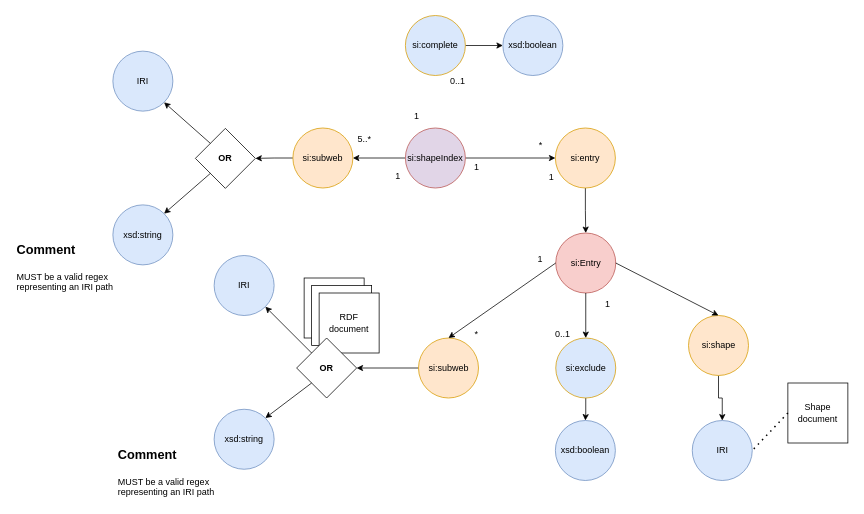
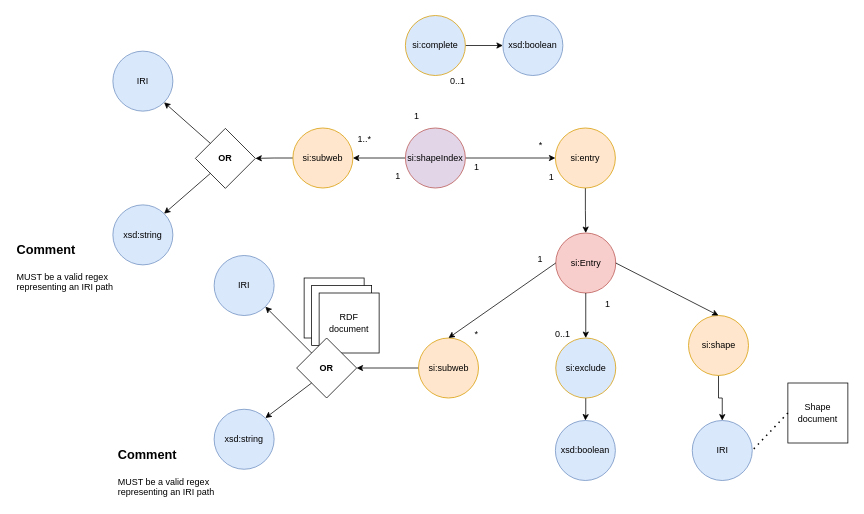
  <mxCell id="0" />
  <mxCell id="1" parent="0" />
  <mxCell id="2" style="edgeStyle=orthogonalEdgeStyle;rounded=0;orthogonalLoop=1;jettySize=auto;html=1;" parent="1" source="4" target="6" edge="1"><mxGeometry relative="1" as="geometry" /></mxCell>
  <mxCell id="3" style="edgeStyle=orthogonalEdgeStyle;rounded=0;orthogonalLoop=1;jettySize=auto;html=1;" parent="1" source="4" target="23" edge="1"><mxGeometry relative="1" as="geometry" /></mxCell>
  <mxCell id="4" value="si:shapeIndex" style="ellipse;whiteSpace=wrap;html=1;aspect=fixed;fillColor=#e1d5e7;strokeColor=#b85450;" parent="1" vertex="1"><mxGeometry x="540" y="170" width="80" height="80" as="geometry" /></mxCell>
  <mxCell id="5" style="edgeStyle=orthogonalEdgeStyle;rounded=0;orthogonalLoop=1;jettySize=auto;html=1;" edge="1" parent="1" source="6" target="38"><mxGeometry relative="1" as="geometry" /></mxCell>
  <mxCell id="6" value="si:entry" style="ellipse;whiteSpace=wrap;html=1;aspect=fixed;fillColor=#ffe6cc;strokeColor=#d79b00;" parent="1" vertex="1"><mxGeometry x="740" y="170" width="80" height="80" as="geometry" /></mxCell>
  <mxCell id="7" style="edgeStyle=orthogonalEdgeStyle;rounded=0;orthogonalLoop=1;jettySize=auto;html=1;entryX=1;entryY=0.5;entryDx=0;entryDy=0;" edge="1" parent="1" source="8" target="48"><mxGeometry relative="1" as="geometry" /></mxCell>
  <mxCell id="8" value="si:subweb" style="ellipse;whiteSpace=wrap;html=1;aspect=fixed;fillColor=#ffe6cc;strokeColor=#d79b00;flipH=1;" parent="1" vertex="1"><mxGeometry x="557.5" y="450" width="80" height="80" as="geometry" /></mxCell>
  <mxCell id="9" style="edgeStyle=orthogonalEdgeStyle;rounded=0;orthogonalLoop=1;jettySize=auto;html=1;" edge="1" parent="1" source="10" target="36"><mxGeometry relative="1" as="geometry" /></mxCell>
  <mxCell id="10" value="si:shape" style="ellipse;whiteSpace=wrap;html=1;aspect=fixed;fillColor=#ffe6cc;strokeColor=#d79b00;" parent="1" vertex="1"><mxGeometry x="917.5" y="420" width="80" height="80" as="geometry" /></mxCell>
  <mxCell id="11" value="1" style="text;html=1;align=center;verticalAlign=middle;resizable=0;points=[];autosize=1;strokeColor=none;fillColor=none;" parent="1" vertex="1"><mxGeometry x="620" y="208" width="30" height="30" as="geometry" /></mxCell>
  <mxCell id="12" value="*" style="text;html=1;align=center;verticalAlign=middle;resizable=0;points=[];autosize=1;strokeColor=none;fillColor=none;" parent="1" vertex="1"><mxGeometry x="705" y="178" width="30" height="30" as="geometry" /></mxCell>
  <mxCell id="13" value="Shape document" style="whiteSpace=wrap;html=1;aspect=fixed;" parent="1" vertex="1"><mxGeometry x="1050" y="510" width="80" height="80" as="geometry" /></mxCell>
  <mxCell id="14" value="RDF document" style="whiteSpace=wrap;html=1;aspect=fixed;" parent="1" vertex="1"><mxGeometry x="405" y="370" width="80" height="80" as="geometry" /></mxCell>
  <mxCell id="15" value="RDF document" style="whiteSpace=wrap;html=1;aspect=fixed;" parent="1" vertex="1"><mxGeometry x="415" y="380" width="80" height="80" as="geometry" /></mxCell>
  <mxCell id="16" value="RDF document" style="whiteSpace=wrap;html=1;aspect=fixed;" parent="1" vertex="1"><mxGeometry x="425" y="390" width="80" height="80" as="geometry" /></mxCell>
  <mxCell id="17" style="edgeStyle=orthogonalEdgeStyle;rounded=0;orthogonalLoop=1;jettySize=auto;html=1;" parent="1" source="18" target="26" edge="1"><mxGeometry relative="1" as="geometry" /></mxCell>
  <mxCell id="18" value="si:exclude" style="ellipse;whiteSpace=wrap;html=1;aspect=fixed;fillColor=#dae8fc;strokeColor=#d79b00;" parent="1" vertex="1"><mxGeometry x="740.5" y="450" width="80" height="80" as="geometry" /></mxCell>
  <mxCell id="19" style="edgeStyle=orthogonalEdgeStyle;rounded=0;orthogonalLoop=1;jettySize=auto;html=1;" parent="1" source="20" target="21" edge="1"><mxGeometry relative="1" as="geometry" /></mxCell>
  <mxCell id="20" value="si:complete" style="ellipse;whiteSpace=wrap;html=1;aspect=fixed;fillColor=#dae8fc;strokeColor=#d79b00;" parent="1" vertex="1"><mxGeometry x="540" y="20" width="80" height="80" as="geometry" /></mxCell>
  <mxCell id="21" value="xsd:boolean" style="ellipse;whiteSpace=wrap;html=1;aspect=fixed;fillColor=#dae8fc;strokeColor=#6c8ebf;" parent="1" vertex="1"><mxGeometry x="670" y="20" width="80" height="80" as="geometry" /></mxCell>
  <mxCell id="22" style="edgeStyle=orthogonalEdgeStyle;rounded=0;orthogonalLoop=1;jettySize=auto;html=1;" parent="1" source="23" target="29" edge="1"><mxGeometry relative="1" as="geometry" /></mxCell>
  <mxCell id="23" value="si:subweb" style="ellipse;whiteSpace=wrap;html=1;aspect=fixed;fillColor=#ffe6cc;strokeColor=#d79b00;" parent="1" vertex="1"><mxGeometry x="390" y="170" width="80" height="80" as="geometry" /></mxCell>
  <mxCell id="24" value="1" style="text;html=1;align=center;verticalAlign=middle;resizable=0;points=[];autosize=1;strokeColor=none;fillColor=none;" parent="1" vertex="1"><mxGeometry x="515" y="220" width="30" height="30" as="geometry" /></mxCell>
- <mxCell id="25" value="5..*" style="text;html=1;align=center;verticalAlign=middle;resizable=0;points=[];autosize=1;strokeColor=none;fillColor=none;" parent="1" vertex="1"><mxGeometry x="465" y="170" width="40" height="30" as="geometry" /></mxCell>
+ <mxCell id="25" value="1..*" style="text;html=1;align=center;verticalAlign=middle;resizable=0;points=[];autosize=1;strokeColor=none;fillColor=none;" parent="1" vertex="1"><mxGeometry x="465" y="170" width="40" height="30" as="geometry" /></mxCell>
  <mxCell id="26" value="xsd:boolean" style="ellipse;whiteSpace=wrap;html=1;aspect=fixed;fillColor=#dae8fc;strokeColor=#6c8ebf;" parent="1" vertex="1"><mxGeometry x="740" y="560" width="80" height="80" as="geometry" /></mxCell>
  <mxCell id="27" value="IRI" style="ellipse;whiteSpace=wrap;html=1;aspect=fixed;fillColor=#dae8fc;strokeColor=#6c8ebf;" parent="1" vertex="1"><mxGeometry x="150" y="67.5" width="80" height="80" as="geometry" /></mxCell>
  <mxCell id="28" value="xsd:string" style="ellipse;whiteSpace=wrap;html=1;aspect=fixed;fillColor=#dae8fc;strokeColor=#6c8ebf;" parent="1" vertex="1"><mxGeometry x="150" y="272.5" width="80" height="80" as="geometry" /></mxCell>
  <mxCell id="29" value="&lt;b&gt;OR&lt;/b&gt;" style="rhombus;whiteSpace=wrap;html=1;" parent="1" vertex="1"><mxGeometry x="260" y="170.5" width="80" height="80" as="geometry" /></mxCell>
  <mxCell id="30" value="&lt;h1 style=&quot;margin-top: 0px;&quot;&gt;&lt;font style=&quot;font-size: 17px;&quot;&gt;Comment&lt;/font&gt;&lt;/h1&gt;&lt;p&gt;MUST be a valid regex representing an IRI path&lt;/p&gt;" style="text;html=1;whiteSpace=wrap;overflow=hidden;rounded=0;" parent="1" vertex="1"><mxGeometry x="20" y="310" width="140" height="80" as="geometry" /></mxCell>
  <mxCell id="31" value="" style="endArrow=classic;html=1;rounded=0;entryX=1;entryY=1;entryDx=0;entryDy=0;exitX=0;exitY=0;exitDx=0;exitDy=0;" parent="1" source="29" target="27" edge="1"><mxGeometry width="50" height="50" relative="1" as="geometry"><mxPoint x="340" y="200" as="sourcePoint" /><mxPoint x="390" y="150" as="targetPoint" /></mxGeometry></mxCell>
  <mxCell id="32" value="" style="endArrow=classic;html=1;rounded=0;exitX=0;exitY=1;exitDx=0;exitDy=0;entryX=1;entryY=0;entryDx=0;entryDy=0;" parent="1" source="29" target="28" edge="1"><mxGeometry width="50" height="50" relative="1" as="geometry"><mxPoint x="340" y="200" as="sourcePoint" /><mxPoint x="390" y="150" as="targetPoint" /></mxGeometry></mxCell>
  <mxCell id="33" value="1" style="text;html=1;align=center;verticalAlign=middle;whiteSpace=wrap;rounded=0;" parent="1" vertex="1"><mxGeometry x="705" y="220.5" width="60" height="30" as="geometry" /></mxCell>
  <mxCell id="34" value="0..1" style="text;html=1;align=center;verticalAlign=middle;whiteSpace=wrap;rounded=0;" parent="1" vertex="1"><mxGeometry x="580" y="92.5" width="60" height="30" as="geometry" /></mxCell>
  <mxCell id="35" value="1" style="text;html=1;align=center;verticalAlign=middle;resizable=0;points=[];autosize=1;strokeColor=none;fillColor=none;" parent="1" vertex="1"><mxGeometry x="540" y="140" width="30" height="30" as="geometry" /></mxCell>
  <mxCell id="36" value="IRI" style="ellipse;whiteSpace=wrap;html=1;aspect=fixed;fillColor=#dae8fc;strokeColor=#6c8ebf;" vertex="1" parent="1"><mxGeometry x="922.5" y="560" width="80" height="80" as="geometry" /></mxCell>
  <mxCell id="37" value="" style="endArrow=none;dashed=1;html=1;dashPattern=1 3;strokeWidth=2;rounded=0;exitX=0;exitY=0.5;exitDx=0;exitDy=0;entryX=1;entryY=0.5;entryDx=0;entryDy=0;" edge="1" parent="1" source="13" target="36"><mxGeometry width="50" height="50" relative="1" as="geometry"><mxPoint x="568" y="610" as="sourcePoint" /><mxPoint x="525" y="610" as="targetPoint" /></mxGeometry></mxCell>
  <mxCell id="38" value="si:Entry" style="ellipse;whiteSpace=wrap;html=1;aspect=fixed;fillColor=#f8cecc;strokeColor=#b85450;" vertex="1" parent="1"><mxGeometry x="740.5" y="310" width="80" height="80" as="geometry" /></mxCell>
  <mxCell id="39" value="" style="endArrow=classic;html=1;rounded=0;exitX=0;exitY=0.5;exitDx=0;exitDy=0;entryX=0.5;entryY=0;entryDx=0;entryDy=0;" edge="1" parent="1" source="38" target="8"><mxGeometry width="50" height="50" relative="1" as="geometry"><mxPoint x="740" y="420" as="sourcePoint" /><mxPoint x="790" y="370" as="targetPoint" /></mxGeometry></mxCell>
  <mxCell id="40" value="" style="endArrow=classic;html=1;rounded=0;exitX=0.5;exitY=1;exitDx=0;exitDy=0;" edge="1" parent="1" source="38" target="18"><mxGeometry width="50" height="50" relative="1" as="geometry"><mxPoint x="740" y="420" as="sourcePoint" /><mxPoint x="790" y="370" as="targetPoint" /></mxGeometry></mxCell>
  <mxCell id="41" value="" style="endArrow=classic;html=1;rounded=0;exitX=1;exitY=0.5;exitDx=0;exitDy=0;entryX=0.5;entryY=0;entryDx=0;entryDy=0;" edge="1" parent="1" source="38" target="10"><mxGeometry width="50" height="50" relative="1" as="geometry"><mxPoint x="791" y="400" as="sourcePoint" /><mxPoint x="791" y="460" as="targetPoint" /></mxGeometry></mxCell>
  <mxCell id="42" value="1" style="text;html=1;align=center;verticalAlign=middle;whiteSpace=wrap;rounded=0;" vertex="1" parent="1"><mxGeometry x="690" y="330" width="60" height="30" as="geometry" /></mxCell>
  <mxCell id="43" value="*" style="text;html=1;align=center;verticalAlign=middle;whiteSpace=wrap;rounded=0;" vertex="1" parent="1"><mxGeometry x="605" y="430" width="60" height="30" as="geometry" /></mxCell>
  <mxCell id="44" value="1" style="text;html=1;align=center;verticalAlign=middle;whiteSpace=wrap;rounded=0;" vertex="1" parent="1"><mxGeometry x="780" y="390" width="60" height="30" as="geometry" /></mxCell>
  <mxCell id="45" value="0..1" style="text;html=1;align=center;verticalAlign=middle;whiteSpace=wrap;rounded=0;" vertex="1" parent="1"><mxGeometry x="720" y="430" width="60" height="30" as="geometry" /></mxCell>
  <mxCell id="46" value="IRI" style="ellipse;whiteSpace=wrap;html=1;aspect=fixed;fillColor=#dae8fc;strokeColor=#6c8ebf;" vertex="1" parent="1"><mxGeometry x="285" y="340" width="80" height="80" as="geometry" /></mxCell>
  <mxCell id="47" value="xsd:string" style="ellipse;whiteSpace=wrap;html=1;aspect=fixed;fillColor=#dae8fc;strokeColor=#6c8ebf;" vertex="1" parent="1"><mxGeometry x="285" y="545" width="80" height="80" as="geometry" /></mxCell>
  <mxCell id="48" value="&lt;b&gt;OR&lt;/b&gt;" style="rhombus;whiteSpace=wrap;html=1;flipH=1;" vertex="1" parent="1"><mxGeometry x="395" y="450" width="80" height="80" as="geometry" /></mxCell>
  <mxCell id="49" value="&lt;h1 style=&quot;margin-top: 0px;&quot;&gt;&lt;font style=&quot;font-size: 17px;&quot;&gt;Comment&lt;/font&gt;&lt;/h1&gt;&lt;p&gt;MUST be a valid regex representing an IRI path&lt;/p&gt;" style="text;html=1;whiteSpace=wrap;overflow=hidden;rounded=0;" vertex="1" parent="1"><mxGeometry x="155" y="582.5" width="140" height="80" as="geometry" /></mxCell>
  <mxCell id="50" value="" style="endArrow=classic;html=1;rounded=0;entryX=1;entryY=1;entryDx=0;entryDy=0;exitX=0;exitY=0;exitDx=0;exitDy=0;" edge="1" parent="1" source="48" target="46"><mxGeometry width="50" height="50" relative="1" as="geometry"><mxPoint x="490" y="472.5" as="sourcePoint" /><mxPoint x="540" y="422.5" as="targetPoint" /></mxGeometry></mxCell>
  <mxCell id="51" value="" style="endArrow=classic;html=1;rounded=0;exitX=0;exitY=1;exitDx=0;exitDy=0;entryX=1;entryY=0;entryDx=0;entryDy=0;" edge="1" parent="1" source="48" target="47"><mxGeometry width="50" height="50" relative="1" as="geometry"><mxPoint x="490" y="472.5" as="sourcePoint" /><mxPoint x="540" y="422.5" as="targetPoint" /></mxGeometry></mxCell>
